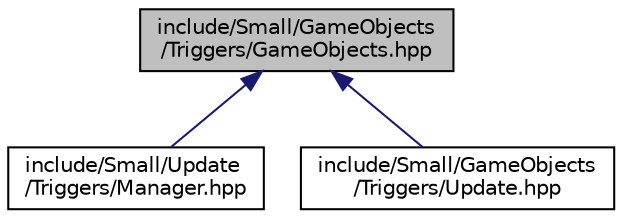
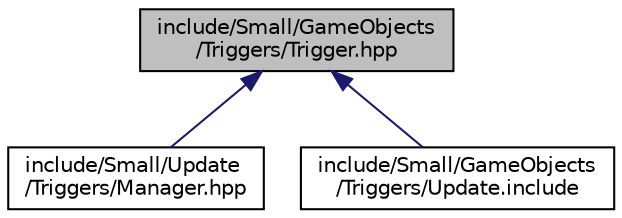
  digraph {
    node [color=black fillcolor=white fontname=Helvetica fontsize=10 shape=record style=filled]
    edge [color=midnightblue dir=back fontname=Helvetica fontsize=10 labelfontname=Helvetica labelfontsize=10 style=solid]
-   n1 [fillcolor=grey75 fontcolor=black height=0.2 label="include/Small/GameObjects\l/Triggers/GameObjects.hpp" width=0.4]
+   n1 [fillcolor=grey75 fontcolor=black height=0.2 label="include/Small/GameObjects\l/Triggers/Trigger.hpp" width=0.4]
    n2 [height=0.2 label="include/Small/Update\l/Triggers/Manager.hpp" width=0.4]
-   n3 [height=0.2 label="include/Small/GameObjects\l/Triggers/Update.hpp" width=0.4]
+   n3 [height=0.2 label="include/Small/GameObjects\l/Triggers/Update.include" width=0.4]
    n1 -> n2
    n1 -> n3
  }
